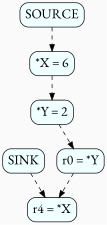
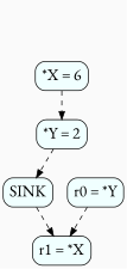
  digraph {
    bgcolor=gray98
    compound=true
    fontname="EB Garamond"
    node [fillcolor=azure fontname="EB Garamond" fontsize=20 shape=box style="filled,rounded"]
    edge [fontname="EB Garamond" style=dashed]
    n1 [label="*X = 6"]
    n2 [label="*Y = 2"]
    SINK
-   n4 [label="r4 = *X"]
+   n4 [label="r1 = *X"]
    n5 [label="r0 = *Y"]
-   SOURCE
    n1 -> n2
-   n2 -> n5
+   n2 -> SINK
    SINK -> n4
    n5 -> n4
-   SOURCE -> n1
  }
